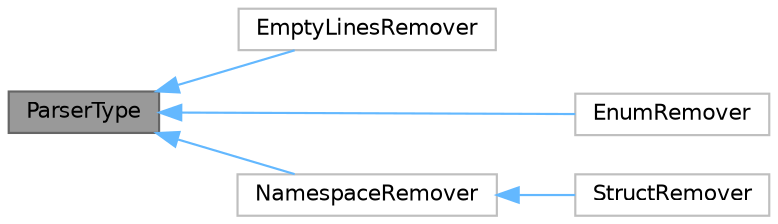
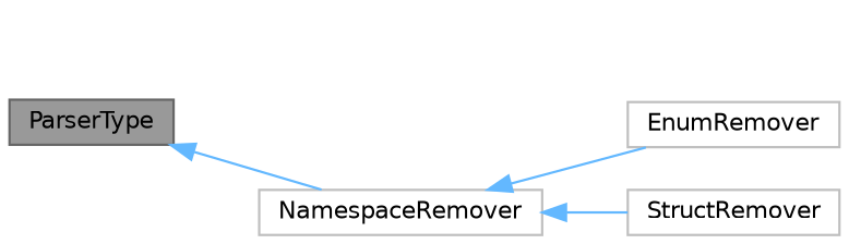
  digraph {
    rankdir=LR
    node [color=grey75 fillcolor=white fontname=Helvetica fontsize=10 shape=box style=filled]
    edge [color=steelblue1 dir=back fontname=Helvetica fontsize=10 labelfontname=Helvetica labelfontsize=10 style=solid]
    n1 [color=gray40 fillcolor=grey60 fontcolor=black height=0.2 label=ParserType width=0.4]
-   n2 [height=0.2 label=EmptyLinesRemover width=0.4]
    n3 [height=0.2 label=EnumRemover width=0.4]
    n4 [height=0.2 label=NamespaceRemover width=0.4]
    n5 [height=0.2 label=StructRemover width=0.4]
-   n1 -> n2
-   n1 -> n3
+   n4 -> n3
    n1 -> n4
    n4 -> n5
  }
